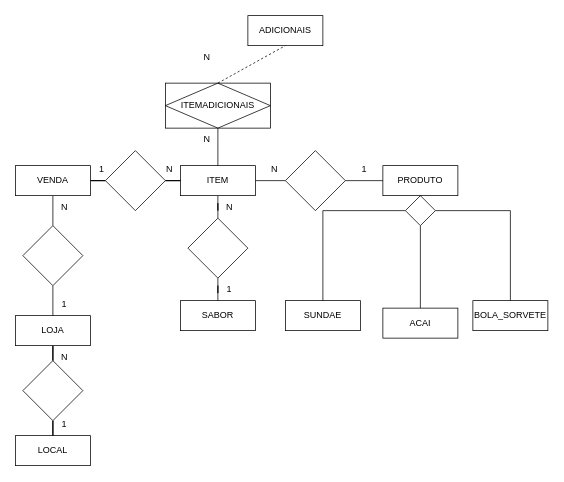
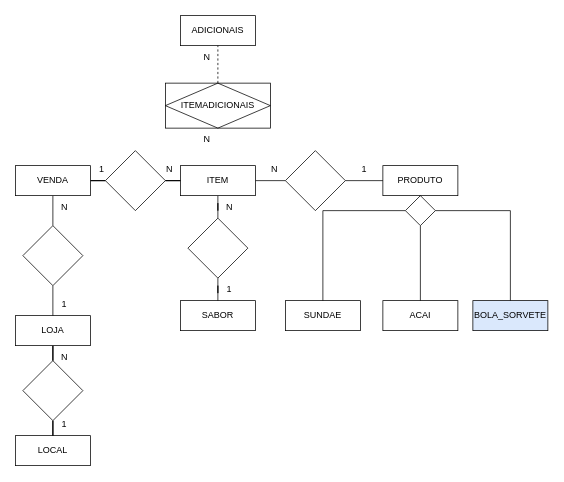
  <mxCell id="0" />
  <mxCell id="1" parent="0" />
  <mxCell id="2" value="" style="edgeStyle=orthogonalEdgeStyle;rounded=0;orthogonalLoop=1;jettySize=auto;html=1;endArrow=none;endFill=0;" edge="1" parent="1" source="4" target="26"><mxGeometry relative="1" as="geometry" /></mxCell>
  <mxCell id="3" value="" style="edgeStyle=orthogonalEdgeStyle;rounded=0;orthogonalLoop=1;jettySize=auto;html=1;endArrow=none;endFill=0;" edge="1" parent="1" source="4" target="30"><mxGeometry relative="1" as="geometry" /></mxCell>
  <mxCell id="4" value="VENDA" style="whiteSpace=wrap;html=1;align=center;" vertex="1" parent="1"><mxGeometry x="20" y="220" width="100" height="40" as="geometry" /></mxCell>
  <mxCell id="5" value="" style="edgeStyle=orthogonalEdgeStyle;rounded=0;orthogonalLoop=1;jettySize=auto;html=1;endArrow=none;endFill=0;" edge="1" parent="1" source="7" target="32"><mxGeometry relative="1" as="geometry" /></mxCell>
  <mxCell id="6" value="" style="edgeStyle=orthogonalEdgeStyle;rounded=0;orthogonalLoop=1;jettySize=auto;html=1;endArrow=none;endFill=0;" edge="1" parent="1" source="7" target="39"><mxGeometry relative="1" as="geometry" /></mxCell>
  <mxCell id="7" value="ITEM" style="whiteSpace=wrap;html=1;align=center;" vertex="1" parent="1"><mxGeometry x="240" y="220" width="100" height="40" as="geometry" /></mxCell>
- <mxCell id="8" value="ADICIONAIS" style="whiteSpace=wrap;html=1;align=center;" vertex="1" parent="1"><mxGeometry x="330" y="20" width="100" height="40" as="geometry" /></mxCell>
+ <mxCell id="8" value="ADICIONAIS" style="whiteSpace=wrap;html=1;align=center;" vertex="1" parent="1"><mxGeometry x="240" width="100" height="40" as="geometry" y="20" /></mxCell>
  <mxCell id="9" value="SABOR" style="whiteSpace=wrap;html=1;align=center;" vertex="1" parent="1"><mxGeometry x="240" y="400" width="100" height="40" as="geometry" /></mxCell>
  <mxCell id="10" value="" style="edgeStyle=orthogonalEdgeStyle;rounded=0;orthogonalLoop=1;jettySize=auto;html=1;endArrow=none;endFill=0;" edge="1" parent="1" source="11" target="28"><mxGeometry relative="1" as="geometry" /></mxCell>
  <mxCell id="11" value="LOJA" style="whiteSpace=wrap;html=1;align=center;" vertex="1" parent="1"><mxGeometry x="20" y="420" width="100" height="40" as="geometry" /></mxCell>
  <mxCell id="12" value="" style="edgeStyle=orthogonalEdgeStyle;rounded=0;orthogonalLoop=1;jettySize=auto;html=1;endArrow=none;endFill=0;" edge="1" parent="1" source="13" target="23"><mxGeometry relative="1" as="geometry" /></mxCell>
  <mxCell id="13" value="PRODUTO" style="whiteSpace=wrap;html=1;align=center;" vertex="1" parent="1"><mxGeometry x="510" y="220" width="100" height="40" as="geometry" /></mxCell>
  <mxCell id="14" value="LOCAL" style="whiteSpace=wrap;html=1;align=center;" vertex="1" parent="1"><mxGeometry x="20" y="580" width="100" height="40" as="geometry" /></mxCell>
  <mxCell id="15" value="SUNDAE" style="whiteSpace=wrap;html=1;align=center;" vertex="1" parent="1"><mxGeometry x="380" y="400" width="100" height="40" as="geometry" /></mxCell>
- <mxCell id="16" value="ACAI" style="whiteSpace=wrap;html=1;align=center;" vertex="1" parent="1"><mxGeometry x="510" y="410" width="100" height="40" as="geometry" /></mxCell>
- <mxCell id="17" value="BOLA_SORVETE" style="whiteSpace=wrap;html=1;align=center;" vertex="1" parent="1"><mxGeometry x="630" y="400" width="100" height="40" as="geometry" /></mxCell>
- <mxCell id="18" style="edgeStyle=orthogonalEdgeStyle;rounded=0;orthogonalLoop=1;jettySize=auto;html=1;endArrow=none;endFill=0;" edge="1" parent="1" source="19" target="7"><mxGeometry relative="1" as="geometry"><Array as="points"><mxPoint x="290" y="190" /><mxPoint x="290" y="190" /></Array></mxGeometry></mxCell>
+ <mxCell id="16" value="ACAI" style="whiteSpace=wrap;html=1;align=center;" vertex="1" parent="1"><mxGeometry x="510" y="400" width="100" height="40" as="geometry" /></mxCell>
+ <mxCell id="17" value="BOLA_SORVETE" style="whiteSpace=wrap;html=1;align=center;fillColor=#dae8fc;" vertex="1" parent="1"><mxGeometry x="630" y="400" width="100" height="40" as="geometry" /></mxCell>
  <mxCell id="19" value="ITEMADICIONAIS" style="shape=associativeEntity;whiteSpace=wrap;html=1;align=center;" vertex="1" parent="1"><mxGeometry x="220" y="110" width="140" height="60" as="geometry" /></mxCell>
  <mxCell id="20" style="edgeStyle=orthogonalEdgeStyle;rounded=0;orthogonalLoop=1;jettySize=auto;html=1;endArrow=none;endFill=0;" edge="1" parent="1" source="23" target="15"><mxGeometry relative="1" as="geometry" /></mxCell>
  <mxCell id="21" style="edgeStyle=orthogonalEdgeStyle;rounded=0;orthogonalLoop=1;jettySize=auto;html=1;endArrow=none;endFill=0;" edge="1" parent="1" source="23" target="16"><mxGeometry relative="1" as="geometry" /></mxCell>
  <mxCell id="22" style="edgeStyle=orthogonalEdgeStyle;rounded=0;orthogonalLoop=1;jettySize=auto;html=1;endArrow=none;endFill=0;" edge="1" parent="1" source="23" target="17"><mxGeometry relative="1" as="geometry" /></mxCell>
  <mxCell id="23" value="" style="rhombus;whiteSpace=wrap;html=1;" vertex="1" parent="1"><mxGeometry x="540" y="260" width="40" height="40" as="geometry" /></mxCell>
  <mxCell id="24" value="" style="endArrow=none;html=1;rounded=0;exitX=0.5;exitY=0;exitDx=0;exitDy=0;entryX=0.5;entryY=1;entryDx=0;entryDy=0;dashed=1;" edge="1" parent="1" source="19" target="8"><mxGeometry width="50" height="50" relative="1" as="geometry"><mxPoint x="240" y="110" as="sourcePoint" /><mxPoint x="270" y="70" as="targetPoint" /></mxGeometry></mxCell>
  <mxCell id="25" value="" style="edgeStyle=orthogonalEdgeStyle;rounded=0;orthogonalLoop=1;jettySize=auto;html=1;endArrow=none;endFill=0;" edge="1" parent="1" source="26" target="11"><mxGeometry relative="1" as="geometry" /></mxCell>
  <mxCell id="26" value="" style="rhombus;whiteSpace=wrap;html=1;" vertex="1" parent="1"><mxGeometry x="30" y="300" width="80" height="80" as="geometry" /></mxCell>
  <mxCell id="27" value="" style="edgeStyle=orthogonalEdgeStyle;rounded=0;orthogonalLoop=1;jettySize=auto;html=1;endArrow=none;endFill=0;" edge="1" parent="1" source="28" target="14"><mxGeometry relative="1" as="geometry" /></mxCell>
  <mxCell id="28" value="" style="rhombus;whiteSpace=wrap;html=1;" vertex="1" parent="1"><mxGeometry x="30" y="480" width="80" height="80" as="geometry" /></mxCell>
  <mxCell id="29" value="" style="edgeStyle=orthogonalEdgeStyle;rounded=0;orthogonalLoop=1;jettySize=auto;html=1;endArrow=none;endFill=0;" edge="1" parent="1" source="30" target="7"><mxGeometry relative="1" as="geometry" /></mxCell>
  <mxCell id="30" value="" style="rhombus;whiteSpace=wrap;html=1;" vertex="1" parent="1"><mxGeometry x="140" y="200" width="80" height="80" as="geometry" /></mxCell>
  <mxCell id="31" value="" style="edgeStyle=orthogonalEdgeStyle;rounded=0;orthogonalLoop=1;jettySize=auto;html=1;endArrow=none;endFill=0;entryX=0;entryY=0.5;entryDx=0;entryDy=0;" edge="1" parent="1" source="32" target="13"><mxGeometry relative="1" as="geometry" /></mxCell>
  <mxCell id="32" value="" style="rhombus;whiteSpace=wrap;html=1;" vertex="1" parent="1"><mxGeometry x="380" y="200" width="80" height="80" as="geometry" /></mxCell>
  <mxCell id="33" value="1" style="text;html=1;align=center;verticalAlign=middle;resizable=0;points=[];autosize=1;strokeColor=none;fillColor=none;" vertex="1" parent="1"><mxGeometry x="120" y="210" width="30" height="30" as="geometry" /></mxCell>
  <mxCell id="34" value="N" style="text;html=1;align=center;verticalAlign=middle;resizable=0;points=[];autosize=1;strokeColor=none;fillColor=none;" vertex="1" parent="1"><mxGeometry x="210" y="210" width="30" height="30" as="geometry" /></mxCell>
  <mxCell id="35" value="N" style="text;html=1;align=center;verticalAlign=middle;resizable=0;points=[];autosize=1;strokeColor=none;fillColor=none;" vertex="1" parent="1"><mxGeometry x="350" y="210" width="30" height="30" as="geometry" /></mxCell>
  <mxCell id="36" value="1" style="text;html=1;align=center;verticalAlign=middle;resizable=0;points=[];autosize=1;strokeColor=none;fillColor=none;" vertex="1" parent="1"><mxGeometry x="470" y="210" width="30" height="30" as="geometry" /></mxCell>
  <mxCell id="37" value="N" style="text;html=1;align=center;verticalAlign=middle;resizable=0;points=[];autosize=1;strokeColor=none;fillColor=none;" vertex="1" parent="1"><mxGeometry x="290" y="260" width="30" height="30" as="geometry" /></mxCell>
  <mxCell id="38" value="" style="edgeStyle=orthogonalEdgeStyle;rounded=0;orthogonalLoop=1;jettySize=auto;html=1;endArrow=none;endFill=0;" edge="1" parent="1" source="39" target="9"><mxGeometry relative="1" as="geometry" /></mxCell>
  <mxCell id="39" value="" style="rhombus;whiteSpace=wrap;html=1;" vertex="1" parent="1"><mxGeometry x="250" y="290" width="80" height="80" as="geometry" /></mxCell>
  <mxCell id="40" value="1" style="text;html=1;align=center;verticalAlign=middle;resizable=0;points=[];autosize=1;strokeColor=none;fillColor=none;" vertex="1" parent="1"><mxGeometry x="290" y="370" width="30" height="30" as="geometry" /></mxCell>
  <mxCell id="41" value="1" style="text;html=1;align=center;verticalAlign=middle;resizable=0;points=[];autosize=1;strokeColor=none;fillColor=none;" vertex="1" parent="1"><mxGeometry x="70" y="550" width="30" height="30" as="geometry" /></mxCell>
  <mxCell id="42" value="N" style="text;html=1;align=center;verticalAlign=middle;resizable=0;points=[];autosize=1;strokeColor=none;fillColor=none;" vertex="1" parent="1"><mxGeometry x="70" y="460" width="30" height="30" as="geometry" /></mxCell>
  <mxCell id="43" value="1" style="text;html=1;align=center;verticalAlign=middle;resizable=0;points=[];autosize=1;strokeColor=none;fillColor=none;" vertex="1" parent="1"><mxGeometry x="70" y="390" width="30" height="30" as="geometry" /></mxCell>
  <mxCell id="44" value="N" style="text;html=1;align=center;verticalAlign=middle;resizable=0;points=[];autosize=1;strokeColor=none;fillColor=none;" vertex="1" parent="1"><mxGeometry x="70" y="260" width="30" height="30" as="geometry" /></mxCell>
  <mxCell id="45" value="N" style="text;html=1;align=center;verticalAlign=middle;resizable=0;points=[];autosize=1;strokeColor=none;fillColor=none;" vertex="1" parent="1"><mxGeometry x="260" y="170" width="30" height="30" as="geometry" /></mxCell>
  <mxCell id="46" value="N" style="text;html=1;align=center;verticalAlign=middle;resizable=0;points=[];autosize=1;strokeColor=none;fillColor=none;" vertex="1" parent="1"><mxGeometry x="260" y="60" width="30" height="30" as="geometry" /></mxCell>
